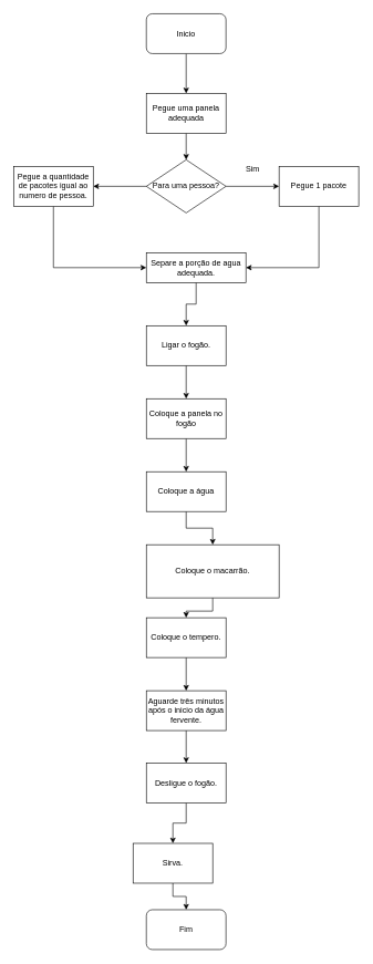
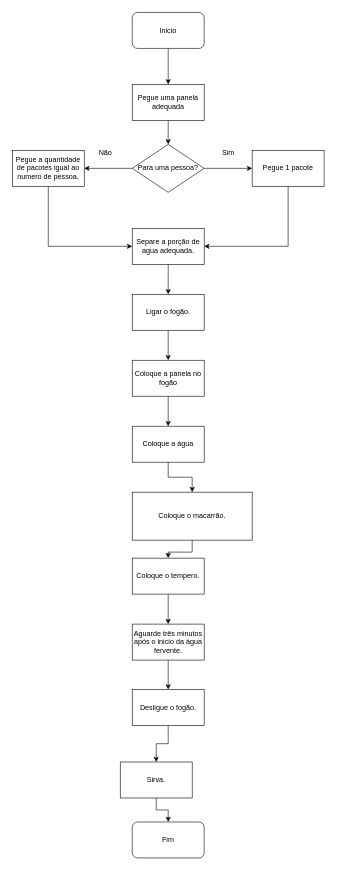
  <mxCell id="0" />
  <mxCell id="1" parent="0" />
  <mxCell id="2" style="edgeStyle=orthogonalEdgeStyle;rounded=0;orthogonalLoop=1;jettySize=auto;html=1;exitX=0.5;exitY=1;exitDx=0;exitDy=0;entryX=0.5;entryY=0;entryDx=0;entryDy=0;" edge="1" parent="1" source="3" target="5"><mxGeometry relative="1" as="geometry" /></mxCell>
  <mxCell id="3" value="Inicio" style="rounded=1;whiteSpace=wrap;html=1;" vertex="1" parent="1"><mxGeometry x="220" y="20" width="120" height="60" as="geometry" /></mxCell>
  <mxCell id="4" style="edgeStyle=orthogonalEdgeStyle;rounded=0;orthogonalLoop=1;jettySize=auto;html=1;exitX=0.5;exitY=1;exitDx=0;exitDy=0;entryX=0.5;entryY=0;entryDx=0;entryDy=0;" edge="1" parent="1" source="5" target="8"><mxGeometry relative="1" as="geometry" /></mxCell>
  <mxCell id="5" value="Pegue uma panela adequada" style="rounded=0;whiteSpace=wrap;html=1;" vertex="1" parent="1"><mxGeometry x="220" y="140" width="120" height="60" as="geometry" /></mxCell>
  <mxCell id="6" style="edgeStyle=orthogonalEdgeStyle;rounded=0;orthogonalLoop=1;jettySize=auto;html=1;exitX=0;exitY=0.5;exitDx=0;exitDy=0;entryX=1;entryY=0.5;entryDx=0;entryDy=0;" edge="1" parent="1" source="8" target="14"><mxGeometry relative="1" as="geometry" /></mxCell>
  <mxCell id="7" style="edgeStyle=orthogonalEdgeStyle;rounded=0;orthogonalLoop=1;jettySize=auto;html=1;exitX=1;exitY=0.5;exitDx=0;exitDy=0;entryX=0;entryY=0.5;entryDx=0;entryDy=0;" edge="1" parent="1" source="8" target="12"><mxGeometry relative="1" as="geometry" /></mxCell>
  <mxCell id="8" value="Para uma pessoa?" style="rhombus;whiteSpace=wrap;html=1;" vertex="1" parent="1"><mxGeometry x="220" y="240" width="120" height="80" as="geometry" /></mxCell>
  <mxCell id="9" value="Sim" style="text;html=1;align=center;verticalAlign=middle;resizable=0;points=[];autosize=1;strokeColor=none;fillColor=none;" vertex="1" parent="1"><mxGeometry x="360" y="240" width="40" height="30" as="geometry" /></mxCell>
+ <mxCell id="10" value="Não" style="text;html=1;align=center;verticalAlign=middle;resizable=0;points=[];autosize=1;strokeColor=none;fillColor=none;" vertex="1" parent="1"><mxGeometry x="150" y="240" width="50" height="30" as="geometry" /></mxCell>
  <mxCell id="11" style="edgeStyle=orthogonalEdgeStyle;rounded=0;orthogonalLoop=1;jettySize=auto;html=1;exitX=0.5;exitY=1;exitDx=0;exitDy=0;entryX=1;entryY=0.5;entryDx=0;entryDy=0;" edge="1" parent="1" source="12" target="16"><mxGeometry relative="1" as="geometry" /></mxCell>
  <mxCell id="12" value="Pegue 1 pacote" style="rounded=0;whiteSpace=wrap;html=1;" vertex="1" parent="1"><mxGeometry x="420" y="250" width="120" height="60" as="geometry" /></mxCell>
  <mxCell id="13" style="edgeStyle=orthogonalEdgeStyle;rounded=0;orthogonalLoop=1;jettySize=auto;html=1;exitX=0.5;exitY=1;exitDx=0;exitDy=0;entryX=0;entryY=0.5;entryDx=0;entryDy=0;" edge="1" parent="1" source="14" target="16"><mxGeometry relative="1" as="geometry" /></mxCell>
  <mxCell id="14" value="Pegue a quantidade de pacotes igual ao numero de pessoa." style="rounded=0;whiteSpace=wrap;html=1;" vertex="1" parent="1"><mxGeometry x="20" y="250" width="120" height="60" as="geometry" /></mxCell>
  <mxCell id="15" style="edgeStyle=orthogonalEdgeStyle;rounded=0;orthogonalLoop=1;jettySize=auto;html=1;exitX=0.5;exitY=1;exitDx=0;exitDy=0;entryX=0.5;entryY=0;entryDx=0;entryDy=0;" edge="1" parent="1" source="16" target="18"><mxGeometry relative="1" as="geometry" /></mxCell>
- <mxCell id="16" value="Separe a porção de agua adequada." style="rounded=0;whiteSpace=wrap;html=1;" vertex="1" parent="1"><mxGeometry x="220" y="380" width="150" height="45" as="geometry" /></mxCell>
+ <mxCell id="16" value="Separe a porção de agua adequada." style="rounded=0;whiteSpace=wrap;html=1;" vertex="1" parent="1"><mxGeometry x="220" y="380" width="120" height="60" as="geometry" /></mxCell>
  <mxCell id="17" style="edgeStyle=orthogonalEdgeStyle;rounded=0;orthogonalLoop=1;jettySize=auto;html=1;exitX=0.5;exitY=1;exitDx=0;exitDy=0;entryX=0.5;entryY=0;entryDx=0;entryDy=0;" edge="1" parent="1" source="18" target="20"><mxGeometry relative="1" as="geometry" /></mxCell>
  <mxCell id="18" value="Ligar o fogão." style="rounded=0;whiteSpace=wrap;html=1;" vertex="1" parent="1"><mxGeometry x="220" y="490" width="120" height="60" as="geometry" /></mxCell>
  <mxCell id="19" style="edgeStyle=orthogonalEdgeStyle;rounded=0;orthogonalLoop=1;jettySize=auto;html=1;exitX=0.5;exitY=1;exitDx=0;exitDy=0;entryX=0.5;entryY=0;entryDx=0;entryDy=0;" edge="1" parent="1" source="20" target="22"><mxGeometry relative="1" as="geometry" /></mxCell>
  <mxCell id="20" value="Coloque a panela no fogão" style="rounded=0;whiteSpace=wrap;html=1;" vertex="1" parent="1"><mxGeometry x="220" y="600" width="120" height="60" as="geometry" /></mxCell>
  <mxCell id="21" style="edgeStyle=orthogonalEdgeStyle;rounded=0;orthogonalLoop=1;jettySize=auto;html=1;exitX=0.5;exitY=1;exitDx=0;exitDy=0;entryX=0.5;entryY=0;entryDx=0;entryDy=0;" edge="1" parent="1" source="22" target="24"><mxGeometry relative="1" as="geometry" /></mxCell>
  <mxCell id="22" value="Coloque a água" style="rounded=0;whiteSpace=wrap;html=1;" vertex="1" parent="1"><mxGeometry x="220" y="710" width="120" height="60" as="geometry" /></mxCell>
  <mxCell id="23" style="edgeStyle=orthogonalEdgeStyle;rounded=0;orthogonalLoop=1;jettySize=auto;html=1;exitX=0.5;exitY=1;exitDx=0;exitDy=0;entryX=0.5;entryY=0;entryDx=0;entryDy=0;" edge="1" parent="1" source="24" target="26"><mxGeometry relative="1" as="geometry" /></mxCell>
  <mxCell id="24" value="Coloque o macarrão." style="rounded=0;whiteSpace=wrap;html=1;" vertex="1" parent="1"><mxGeometry x="220" y="820" width="200" height="80" as="geometry" /></mxCell>
  <mxCell id="25" style="edgeStyle=orthogonalEdgeStyle;rounded=0;orthogonalLoop=1;jettySize=auto;html=1;exitX=0.5;exitY=1;exitDx=0;exitDy=0;entryX=0.5;entryY=0;entryDx=0;entryDy=0;" edge="1" parent="1" source="26" target="28"><mxGeometry relative="1" as="geometry" /></mxCell>
  <mxCell id="26" value="Coloque o tempero." style="rounded=0;whiteSpace=wrap;html=1;" vertex="1" parent="1"><mxGeometry x="220" y="930" width="120" height="60" as="geometry" /></mxCell>
  <mxCell id="27" style="edgeStyle=orthogonalEdgeStyle;rounded=0;orthogonalLoop=1;jettySize=auto;html=1;exitX=0.5;exitY=1;exitDx=0;exitDy=0;entryX=0.5;entryY=0;entryDx=0;entryDy=0;" edge="1" parent="1" source="28" target="30"><mxGeometry relative="1" as="geometry" /></mxCell>
  <mxCell id="28" value="Aguarde três minutos após o inicio da água fervente." style="rounded=0;whiteSpace=wrap;html=1;" vertex="1" parent="1"><mxGeometry x="220" y="1040" width="120" height="60" as="geometry" /></mxCell>
  <mxCell id="29" style="edgeStyle=orthogonalEdgeStyle;rounded=0;orthogonalLoop=1;jettySize=auto;html=1;exitX=0.5;exitY=1;exitDx=0;exitDy=0;entryX=0.5;entryY=0;entryDx=0;entryDy=0;" edge="1" parent="1" source="30" target="32"><mxGeometry relative="1" as="geometry" /></mxCell>
  <mxCell id="30" value="Desligue o fogão." style="rounded=0;whiteSpace=wrap;html=1;" vertex="1" parent="1"><mxGeometry x="220" y="1149" width="120" height="60" as="geometry" /></mxCell>
  <mxCell id="31" style="edgeStyle=orthogonalEdgeStyle;rounded=0;orthogonalLoop=1;jettySize=auto;html=1;exitX=0.5;exitY=1;exitDx=0;exitDy=0;entryX=0.5;entryY=0;entryDx=0;entryDy=0;" edge="1" parent="1" source="32" target="33"><mxGeometry relative="1" as="geometry" /></mxCell>
  <mxCell id="32" value="Sirva." style="rounded=0;whiteSpace=wrap;html=1;" vertex="1" parent="1"><mxGeometry x="200" y="1270" width="120" height="60" as="geometry" /></mxCell>
  <mxCell id="33" value="Fim" style="rounded=1;whiteSpace=wrap;html=1;" vertex="1" parent="1"><mxGeometry x="220" y="1370" width="120" height="60" as="geometry" /></mxCell>
